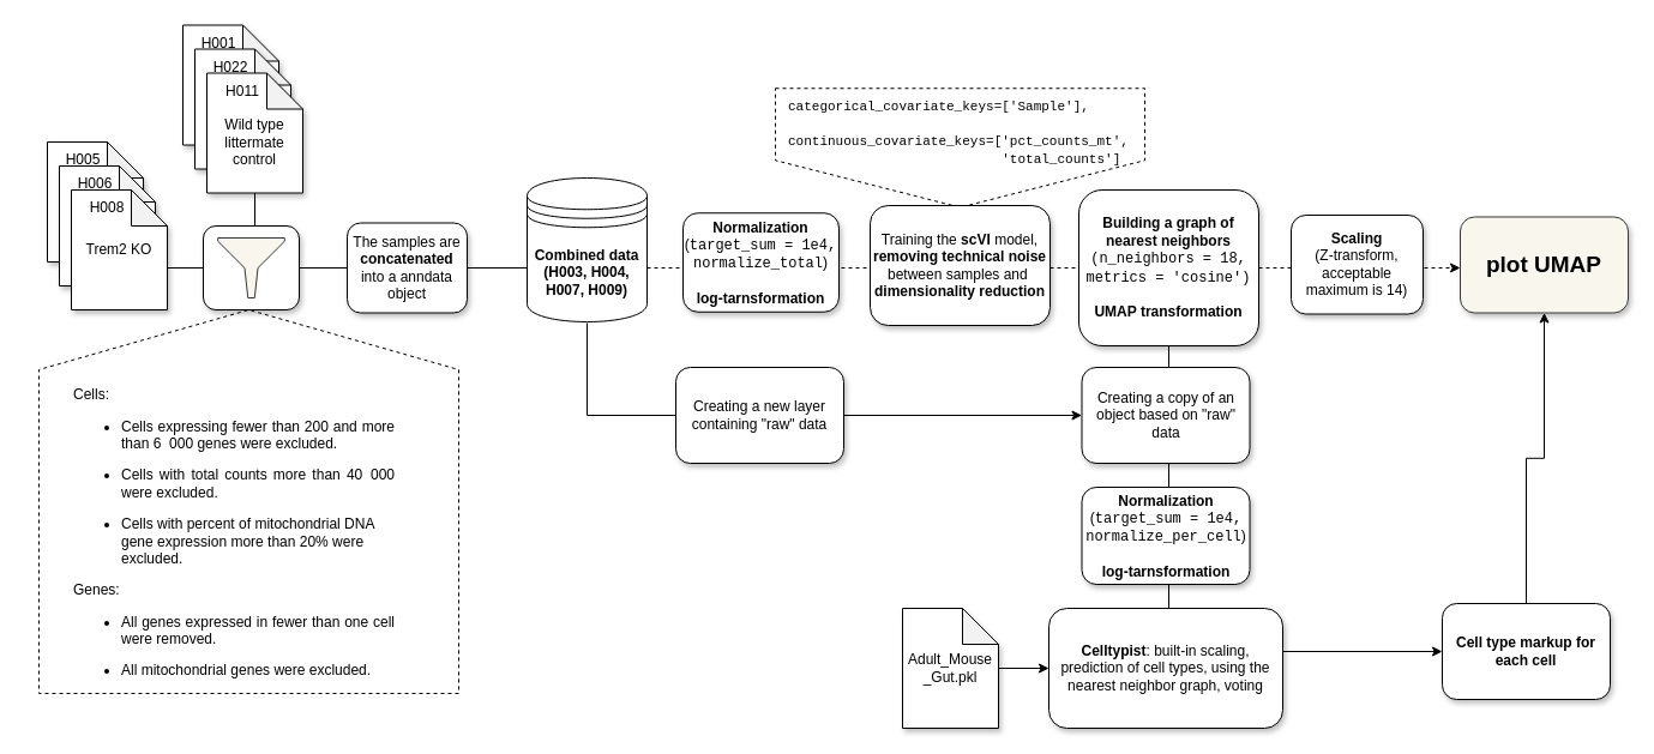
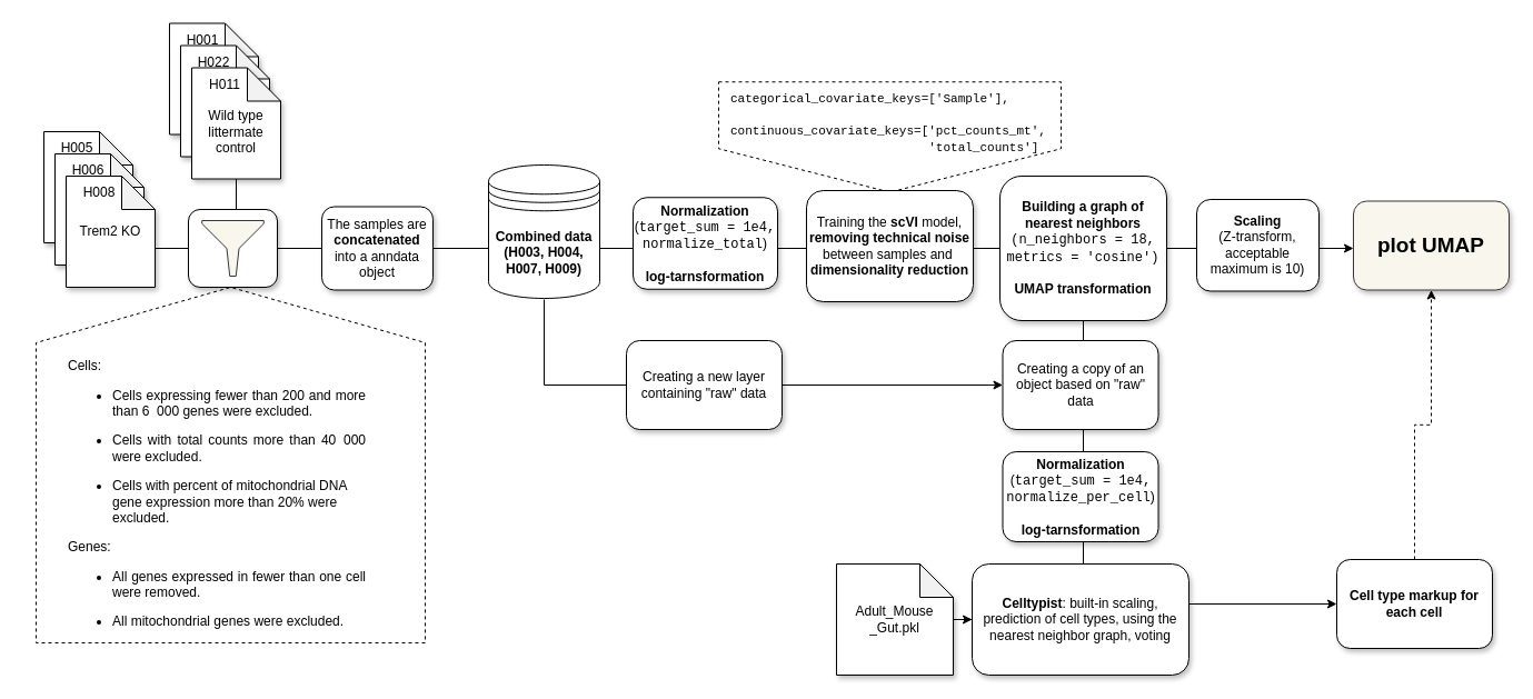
  <mxCell id="0" />
  <mxCell id="1" parent="0" />
  <mxCell id="2" style="edgeStyle=orthogonalEdgeStyle;rounded=0;orthogonalLoop=1;jettySize=auto;html=1;exitX=0;exitY=0;exitDx=80;exitDy=65;exitPerimeter=0;entryX=0;entryY=0.5;entryDx=0;entryDy=0;endArrow=none;endFill=0;" edge="1" parent="1" source="14" target="27"><mxGeometry relative="1" as="geometry" /></mxCell>
  <mxCell id="3" style="edgeStyle=orthogonalEdgeStyle;rounded=0;orthogonalLoop=1;jettySize=auto;html=1;exitX=0.5;exitY=1;exitDx=0;exitDy=0;exitPerimeter=0;entryX=0.007;entryY=0.625;entryDx=0;entryDy=0;entryPerimeter=0;endArrow=none;endFill=0;" edge="1" parent="1" source="7"><mxGeometry relative="1" as="geometry"><mxPoint x="440" y="223" as="targetPoint" /><Array as="points"><mxPoint x="212" y="223" /></Array></mxGeometry></mxCell>
  <mxCell id="4" value="" style="group" vertex="1" connectable="0" parent="1"><mxGeometry x="152" y="20.5" width="110" height="160" as="geometry" /></mxCell>
  <mxCell id="5" value="" style="shape=note;whiteSpace=wrap;html=1;backgroundOutline=1;darkOpacity=0.05;align=left;shadow=1;" vertex="1" parent="4"><mxGeometry width="80" height="100" as="geometry" /></mxCell>
  <mxCell id="6" value="" style="shape=note;whiteSpace=wrap;html=1;backgroundOutline=1;darkOpacity=0.05;shadow=1;" vertex="1" parent="4"><mxGeometry x="10" y="20" width="80" height="100" as="geometry" /></mxCell>
  <mxCell id="7" value="&lt;div&gt;&lt;br&gt;&lt;/div&gt;&lt;div&gt;Wild type littermate control&lt;/div&gt;" style="shape=note;whiteSpace=wrap;html=1;backgroundOutline=1;darkOpacity=0.05;shadow=1;" vertex="1" parent="4"><mxGeometry x="20" y="40" width="80" height="100" as="geometry" /></mxCell>
  <mxCell id="8" value="H001" style="text;html=1;strokeColor=none;fillColor=none;align=center;verticalAlign=middle;whiteSpace=wrap;rounded=0;" vertex="1" parent="4"><mxGeometry width="60" height="30" as="geometry" /></mxCell>
  <mxCell id="9" value="&lt;div&gt;H022&lt;/div&gt;" style="text;html=1;strokeColor=none;fillColor=none;align=center;verticalAlign=middle;whiteSpace=wrap;rounded=0;" vertex="1" parent="4"><mxGeometry x="10" y="20" width="60" height="30" as="geometry" /></mxCell>
  <mxCell id="10" value="H011" style="text;html=1;strokeColor=none;fillColor=none;align=center;verticalAlign=middle;whiteSpace=wrap;rounded=0;" vertex="1" parent="4"><mxGeometry x="20" y="40" width="60" height="30" as="geometry" /></mxCell>
  <mxCell id="11" value="" style="group" vertex="1" connectable="0" parent="1"><mxGeometry x="39" y="118" width="100" height="140" as="geometry" /></mxCell>
  <mxCell id="12" value="" style="shape=note;whiteSpace=wrap;html=1;backgroundOutline=1;darkOpacity=0.05;align=left;shadow=1;" vertex="1" parent="11"><mxGeometry width="80" height="100" as="geometry" /></mxCell>
  <mxCell id="13" value="" style="shape=note;whiteSpace=wrap;html=1;backgroundOutline=1;darkOpacity=0.05;shadow=1;" vertex="1" parent="11"><mxGeometry x="10" y="20" width="80" height="100" as="geometry" /></mxCell>
  <mxCell id="14" value="Trem2 KO" style="shape=note;whiteSpace=wrap;html=1;backgroundOutline=1;darkOpacity=0.05;shadow=1;" vertex="1" parent="11"><mxGeometry x="20" y="40" width="80" height="100" as="geometry" /></mxCell>
  <mxCell id="15" value="H005" style="text;html=1;strokeColor=none;fillColor=none;align=center;verticalAlign=middle;whiteSpace=wrap;rounded=0;" vertex="1" parent="11"><mxGeometry width="60" height="30" as="geometry" /></mxCell>
  <mxCell id="16" value="&lt;div&gt;H006&lt;/div&gt;" style="text;html=1;strokeColor=none;fillColor=none;align=center;verticalAlign=middle;whiteSpace=wrap;rounded=0;" vertex="1" parent="11"><mxGeometry x="10" y="20" width="60" height="30" as="geometry" /></mxCell>
  <mxCell id="17" value="H008" style="text;html=1;strokeColor=none;fillColor=none;align=center;verticalAlign=middle;whiteSpace=wrap;rounded=0;" vertex="1" parent="11"><mxGeometry x="20" y="40" width="60" height="30" as="geometry" /></mxCell>
  <mxCell id="18" value="" style="group" parent="1" vertex="1" connectable="0"><mxGeometry x="646" y="60.25" width="308" height="112.25" as="geometry" /></mxCell>
  <mxCell id="19" value="&lt;div align=&quot;left&quot;&gt;&lt;br&gt;&lt;/div&gt;" style="shape=offPageConnector;whiteSpace=wrap;html=1;dashed=1;size=0.395;" parent="18" vertex="1"><mxGeometry y="13" width="308" height="99.25" as="geometry" /></mxCell>
  <mxCell id="20" value="&lt;div align=&quot;left&quot;&gt;&lt;font style=&quot;font-size: 11px;&quot; face=&quot;Courier New&quot;&gt;categorical_covariate_keys=['Sample'],&lt;/font&gt;&lt;/div&gt;&lt;div align=&quot;left&quot;&gt;&lt;br&gt;&lt;font style=&quot;font-size: 11px;&quot; face=&quot;Courier New&quot;&gt;continuous_covariate_keys=['pct_counts_mt',&lt;br&gt;&amp;nbsp;&amp;nbsp;&amp;nbsp;&amp;nbsp;&amp;nbsp;&amp;nbsp;&amp;nbsp;&amp;nbsp;&amp;nbsp;&amp;nbsp;&amp;nbsp;&amp;nbsp;&amp;nbsp;&amp;nbsp;&amp;nbsp;&amp;nbsp;&amp;nbsp;&amp;nbsp;&amp;nbsp;&amp;nbsp;&amp;nbsp;&amp;nbsp;&amp;nbsp;&amp;nbsp;&amp;nbsp;&amp;nbsp; 'total_counts']&lt;/font&gt;&lt;/div&gt;" style="text;html=1;strokeColor=none;fillColor=none;align=left;verticalAlign=middle;whiteSpace=wrap;rounded=0;" parent="18" vertex="1"><mxGeometry x="9.25" width="290" height="100" as="geometry" /></mxCell>
  <mxCell id="21" value="" style="shape=offPageConnector;whiteSpace=wrap;html=1;rotation=-180;size=0.156;dashed=1;" parent="1" vertex="1"><mxGeometry x="32" y="258" width="350" height="320" as="geometry" /></mxCell>
  <mxCell id="22" value="" style="group;shadow=1;" parent="1" vertex="1" connectable="0"><mxGeometry x="169" y="188" width="120" height="70" as="geometry" /></mxCell>
  <mxCell id="23" value="" style="rounded=1;whiteSpace=wrap;html=1;shadow=1;" parent="22" vertex="1"><mxGeometry width="80" height="70" as="geometry" /></mxCell>
  <mxCell id="24" value="" style="sketch=0;aspect=fixed;pointerEvents=1;shadow=0;dashed=0;html=1;strokeColor=#36393d;labelPosition=center;verticalLabelPosition=bottom;verticalAlign=top;align=center;fillColor=#f9f7ed;shape=mxgraph.mscae.enterprise.filter" parent="22" vertex="1"><mxGeometry x="12.22" y="10" width="55.56" height="50" as="geometry" /></mxCell>
  <mxCell id="25" value="&lt;blockquote&gt;&lt;div align=&quot;left&quot;&gt;Cells:&lt;br&gt;&lt;/div&gt;&lt;/blockquote&gt;&lt;blockquote&gt;&lt;ul&gt;&lt;li&gt;&lt;div align=&quot;justify&quot;&gt;Cells expressing fewer than 200 and more than 6&lt;font color=&quot;#ffffff&quot;&gt;_&lt;/font&gt;000 genes were excluded. &lt;/div&gt;&lt;/li&gt;&lt;/ul&gt;&lt;ul&gt;&lt;li&gt;&lt;div align=&quot;justify&quot;&gt;Cells with total counts more than 40&lt;font color=&quot;#ffffff&quot;&gt;_&lt;/font&gt;000 were excluded.&lt;/div&gt;&lt;/li&gt;&lt;/ul&gt;&lt;div align=&quot;left&quot;&gt;&lt;ul&gt;&lt;li&gt;Cells with percent of mitochondrial DNA gene expression more than 20% were excluded. &lt;br&gt;&lt;/li&gt;&lt;/ul&gt;&lt;/div&gt;&lt;/blockquote&gt;&lt;blockquote&gt;&lt;div align=&quot;left&quot;&gt;Genes:&lt;/div&gt;&lt;/blockquote&gt;&lt;div align=&quot;justify&quot;&gt;&lt;blockquote&gt;&lt;ul&gt;&lt;li&gt;All genes expressed in fewer than one cell were removed.&lt;/li&gt;&lt;/ul&gt;&lt;/blockquote&gt;&lt;blockquote&gt;&lt;ul&gt;&lt;li&gt;All mitochondrial genes were excluded.&lt;br&gt;&lt;/li&gt;&lt;/ul&gt;&lt;/blockquote&gt;&lt;/div&gt;" style="text;html=1;strokeColor=none;fillColor=none;align=center;verticalAlign=middle;whiteSpace=wrap;rounded=0;" parent="1" vertex="1"><mxGeometry x="20" y="294" width="350" height="300" as="geometry" /></mxCell>
- <mxCell id="26" style="edgeStyle=orthogonalEdgeStyle;rounded=0;orthogonalLoop=1;jettySize=auto;html=1;exitX=1;exitY=0.5;exitDx=0;exitDy=0;dashed=1;" parent="1" source="27" target="31" edge="1"><mxGeometry relative="1" as="geometry"><Array as="points"><mxPoint x="859" y="223" /><mxPoint x="859" y="223" /></Array></mxGeometry></mxCell>
+ <mxCell id="26" style="edgeStyle=orthogonalEdgeStyle;rounded=0;orthogonalLoop=1;jettySize=auto;html=1;exitX=1;exitY=0.5;exitDx=0;exitDy=0;" parent="1" source="27" target="31" edge="1"><mxGeometry relative="1" as="geometry"><Array as="points"><mxPoint x="859" y="223" /><mxPoint x="859" y="223" /></Array></mxGeometry></mxCell>
  <mxCell id="27" value="The samples are &lt;b&gt;concatenated&lt;/b&gt; into a anndata object" style="rounded=1;whiteSpace=wrap;html=1;shadow=1;" parent="1" vertex="1"><mxGeometry x="289" y="185.5" width="100" height="75" as="geometry" /></mxCell>
  <mxCell id="28" value="&lt;div&gt;Training the &lt;b&gt;scVI&lt;/b&gt; model, &lt;b&gt;removing technical noise&lt;/b&gt; between samples and&amp;nbsp;&lt;b&gt; dimensionality reduction&lt;/b&gt;&lt;/div&gt;" style="rounded=1;whiteSpace=wrap;html=1;shadow=1;" parent="1" vertex="1"><mxGeometry x="725" y="171" width="150" height="100" as="geometry" /></mxCell>
  <mxCell id="29" style="edgeStyle=orthogonalEdgeStyle;rounded=0;orthogonalLoop=1;jettySize=auto;html=1;exitX=0.5;exitY=1;exitDx=0;exitDy=0;entryX=0;entryY=0.5;entryDx=0;entryDy=0;" parent="1" source="30" target="38" edge="1"><mxGeometry relative="1" as="geometry" /></mxCell>
  <mxCell id="30" value="&lt;div&gt;&lt;b&gt;Building a graph of nearest neighbors&lt;/b&gt;&lt;/div&gt;&lt;div&gt;&lt;font face=&quot;Courier New&quot;&gt;(n_neighbors = 18, &lt;br&gt;&lt;/font&gt;&lt;/div&gt;&lt;div&gt;&lt;font face=&quot;Courier New&quot;&gt;metrics = '&lt;code class=&quot;docutils literal notranslate&quot;&gt;&lt;/code&gt;&lt;span&gt;&lt;/span&gt;&lt;code class=&quot;docutils literal notranslate&quot;&gt;&lt;/code&gt;&lt;span&gt;&lt;/span&gt;cosine')&lt;/font&gt;&lt;/div&gt;&lt;div&gt;&lt;br&gt;&lt;/div&gt;&lt;div&gt;&lt;b&gt;UMAP transformation&lt;/b&gt;&lt;/div&gt;" style="rounded=1;whiteSpace=wrap;html=1;shadow=1;" parent="1" vertex="1"><mxGeometry x="899" y="158" width="150" height="130" as="geometry" /></mxCell>
  <mxCell id="31" value="&lt;b&gt;&lt;font style=&quot;font-size: 19px;&quot;&gt;plot UMAP&lt;/font&gt;&lt;/b&gt;" style="rounded=1;whiteSpace=wrap;html=1;shadow=1;fillColor=#f9f7ed;strokeColor=#36393d;" parent="1" vertex="1"><mxGeometry x="1217" y="180.5" width="140" height="80" as="geometry" /></mxCell>
  <mxCell id="32" style="edgeStyle=orthogonalEdgeStyle;rounded=0;orthogonalLoop=1;jettySize=auto;html=1;exitX=0.5;exitY=1;exitDx=0;exitDy=0;entryX=0;entryY=0.5;entryDx=0;entryDy=0;" parent="1" source="33" target="40" edge="1"><mxGeometry relative="1" as="geometry" /></mxCell>
  <mxCell id="33" value="&lt;div&gt;&lt;b&gt;Combined data&lt;/b&gt;&lt;/div&gt;&lt;div&gt;&lt;b&gt;(H003, H004, H007, H009)&lt;/b&gt;&lt;/div&gt;" style="shape=datastore;whiteSpace=wrap;html=1;gradientDirection=north;fillStyle=auto;strokeWidth=1;perimeterSpacing=1;shadow=0;" parent="1" vertex="1"><mxGeometry x="439" y="148" width="100" height="120" as="geometry" /></mxCell>
  <mxCell id="34" value="" style="edgeStyle=orthogonalEdgeStyle;rounded=0;orthogonalLoop=1;jettySize=auto;html=1;" parent="1" source="35" target="39" edge="1"><mxGeometry relative="1" as="geometry" /></mxCell>
- <mxCell id="35" value="&lt;div&gt;Adult_Mouse&lt;/div&gt;&lt;div&gt;_Gut.pkl&lt;/div&gt;" style="shape=note;whiteSpace=wrap;html=1;backgroundOutline=1;darkOpacity=0.05;shadow=1;" parent="1" vertex="1"><mxGeometry x="752" y="507" width="80" height="100" as="geometry" /></mxCell>
+ <mxCell id="35" value="&lt;div&gt;Adult_Mouse&lt;/div&gt;&lt;div&gt;_Gut.pkl&lt;/div&gt;" style="shape=note;whiteSpace=wrap;html=1;backgroundOutline=1;darkOpacity=0.05;shadow=1;" parent="1" vertex="1"><mxGeometry x="752" y="507" width="105" height="100" as="geometry" /></mxCell>
  <mxCell id="36" value="&lt;b&gt;Normalization&lt;/b&gt;&lt;br&gt;&lt;div&gt;(&lt;font face=&quot;Courier New&quot;&gt;target_sum = 1e4, normalize_per_cell&lt;/font&gt;)&lt;/div&gt;&lt;div&gt;&lt;br&gt;&lt;/div&gt;&lt;div&gt;&lt;b&gt;log-tarnsformation&lt;/b&gt;&lt;br&gt;&lt;/div&gt;" style="rounded=1;whiteSpace=wrap;html=1;shadow=1;align=center;" parent="1" vertex="1"><mxGeometry x="901.5" y="406" width="140" height="81" as="geometry" /></mxCell>
- <mxCell id="37" style="edgeStyle=orthogonalEdgeStyle;rounded=0;orthogonalLoop=1;jettySize=auto;html=1;exitX=0.5;exitY=0;exitDx=0;exitDy=0;entryX=0.5;entryY=1;entryDx=0;entryDy=0;" parent="1" source="38" target="31" edge="1"><mxGeometry relative="1" as="geometry" /></mxCell>
+ <mxCell id="37" style="edgeStyle=orthogonalEdgeStyle;rounded=0;orthogonalLoop=1;jettySize=auto;html=1;exitX=0.5;exitY=0;exitDx=0;exitDy=0;entryX=0.5;entryY=1;entryDx=0;entryDy=0;dashed=1;" parent="1" source="38" target="31" edge="1"><mxGeometry relative="1" as="geometry" /></mxCell>
  <mxCell id="38" value="&lt;b&gt;Cell type markup for each cell&lt;/b&gt;" style="rounded=1;whiteSpace=wrap;html=1;shadow=1;" parent="1" vertex="1"><mxGeometry x="1202" y="503" width="140" height="80" as="geometry" /></mxCell>
  <mxCell id="39" value="&lt;b&gt;Celltypist&lt;/b&gt;: built-in scaling, prediction of cell types, using the nearest neighbor graph, voting" style="rounded=1;whiteSpace=wrap;html=1;shadow=1;" parent="1" vertex="1"><mxGeometry x="874" y="507" width="195" height="100" as="geometry" /></mxCell>
  <mxCell id="40" value="Creating a copy of an object based on &quot;raw&quot; data" style="rounded=1;whiteSpace=wrap;html=1;shadow=1;" parent="1" vertex="1"><mxGeometry x="901.5" y="306" width="140" height="80" as="geometry" /></mxCell>
  <mxCell id="41" value="&lt;b&gt;Normalization&lt;/b&gt;&lt;br&gt;&lt;div&gt;(&lt;font face=&quot;Courier New&quot;&gt;target_sum = 1e4, normalize_total&lt;/font&gt;)&lt;/div&gt;&lt;div&gt;&lt;br&gt;&lt;/div&gt;&lt;div&gt;&lt;b&gt;log-tarnsformation&lt;/b&gt;&lt;br&gt;&lt;/div&gt;" style="rounded=1;whiteSpace=wrap;html=1;shadow=1;" parent="1" vertex="1"><mxGeometry x="569" y="177.25" width="130" height="82.5" as="geometry" /></mxCell>
  <mxCell id="42" value="Creating a new layer containing &quot;raw&quot; data" style="rounded=1;whiteSpace=wrap;html=1;shadow=1;" parent="1" vertex="1"><mxGeometry x="563" y="306" width="140" height="80" as="geometry" /></mxCell>
- <mxCell id="43" value="&lt;b&gt;Scaling&lt;/b&gt;&lt;br&gt;(Z-transform,&lt;br&gt;acceptable maximum is 14)" style="rounded=1;whiteSpace=wrap;html=1;shadow=1;" parent="1" vertex="1"><mxGeometry x="1076" y="179" width="110" height="82.5" as="geometry" /></mxCell>
+ <mxCell id="43" value="&lt;b&gt;Scaling&lt;/b&gt;&lt;br&gt;(Z-transform,&lt;br&gt;acceptable maximum is 10)" style="rounded=1;whiteSpace=wrap;html=1;shadow=1;" parent="1" vertex="1"><mxGeometry x="1076" y="179" width="110" height="82.5" as="geometry" /></mxCell>
